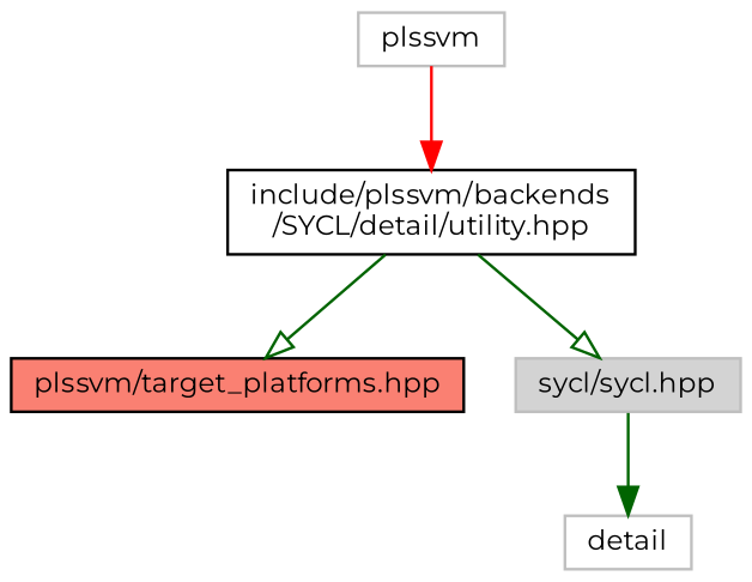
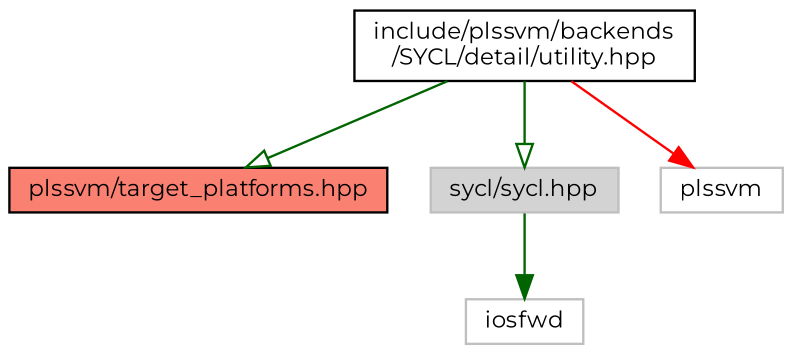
  digraph {
    fontname=Montserrat
    node [color=grey75 fillcolor=white fontname=Montserrat fontsize=10 shape=record style=filled]
    edge [arrowhead=onormal color=darkgreen fontname=Montserrat fontsize=10 labelfontname=Helvetica labelfontsize=10 style=solid]
    n1 [color=black fontcolor=black height=0.2 label="include/plssvm/backends\l/SYCL/detail/utility.hpp" width=0.4]
    n2 [color=black fillcolor=salmon height=0.2 label="plssvm/target_platforms.hpp" width=0.4]
    n3 [fillcolor=lightgrey height=0.2 label="sycl/sycl.hpp" width=0.4]
    n4 [height=0.2 label=plssvm width=0.4]
-   n5 [height=0.2 label=detail width=0.4]
+   n5 [height=0.2 label=iosfwd width=0.4]
    n1 -> n2
    n1 -> n3
-   n4 -> n1 [arrowhead=normal color=red]
+   n1 -> n4 [arrowhead=normal color=red]
    n3 -> n5 [arrowhead=normal]
  }
